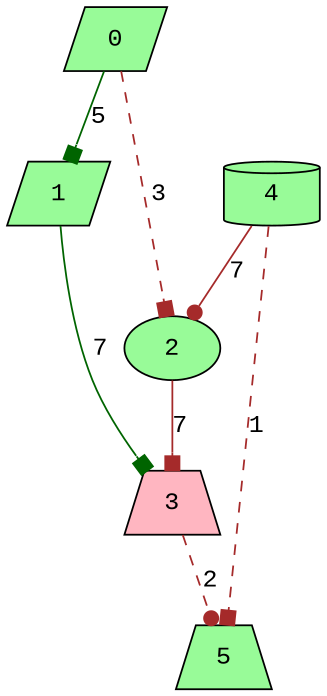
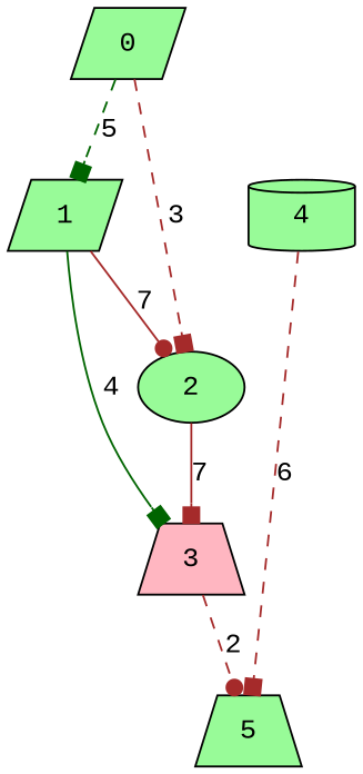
  digraph {
    fontname="Liberation Mono"
    node [fillcolor=palegreen fontname="Liberation Mono" shape=parallelogram style=filled]
    edge [arrowhead=box color=brown fontname="Liberation Mono" style=solid]
    0
    1
    2 [shape=ellipse]
    3 [fillcolor=lightpink shape=trapezium]
    5 [shape=trapezium]
    4 [shape=cylinder]
-   0 -> 1 [color=darkgreen label=5]
+   0 -> 1 [color=darkgreen label=5 style=dashed]
    0 -> 2 [label=3 style=dashed]
-   4 -> 2 [arrowhead=dot label=7]
-   1 -> 3 [color=darkgreen label=7]
+   1 -> 2 [arrowhead=dot label=7]
+   1 -> 3 [color=darkgreen label=4]
    2 -> 3 [label=7]
    3 -> 5 [arrowhead=dot label=2 style=dashed]
-   4 -> 5 [label=1 style=dashed]
+   4 -> 5 [label=6 style=dashed]
  }
